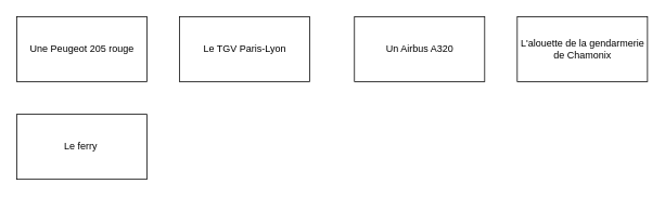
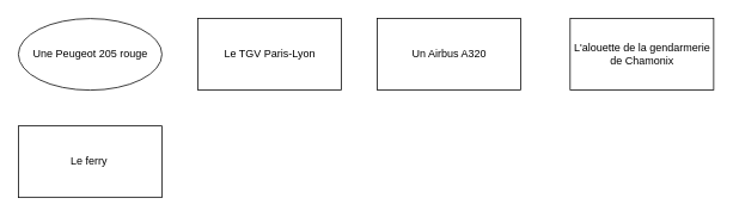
  <mxCell id="0" />
  <mxCell id="1" parent="0" />
- <mxCell id="2" value="Une Peugeot 205 rouge" style="html=1;" vertex="1" parent="1"><mxGeometry x="20" y="20" width="160" height="80" as="geometry" /></mxCell>
+ <mxCell id="2" value="Une Peugeot 205 rouge" style="ellipse;html=1;" vertex="1" parent="1"><mxGeometry x="20" y="20" width="160" height="80" as="geometry" /></mxCell>
  <mxCell id="3" value="Le TGV Paris-Lyon" style="html=1;" vertex="1" parent="1"><mxGeometry x="220" y="20" width="160" height="80" as="geometry" /></mxCell>
- <mxCell id="4" value="Un Airbus A320" style="html=1;" vertex="1" parent="1"><mxGeometry x="435" y="20" width="160" height="80" as="geometry" /></mxCell>
+ <mxCell id="4" value="Un Airbus A320" style="html=1;" vertex="1" parent="1"><mxGeometry x="420" y="20" width="160" height="80" as="geometry" /></mxCell>
  <mxCell id="5" value="L'alouette de la gendarmerie &lt;br&gt;de Chamonix" style="html=1;" vertex="1" parent="1"><mxGeometry x="635" y="20" width="160" height="80" as="geometry" /></mxCell>
  <mxCell id="6" value="Le ferry&amp;nbsp;" style="html=1;" vertex="1" parent="1"><mxGeometry x="20" y="140" width="160" height="80" as="geometry" /></mxCell>
